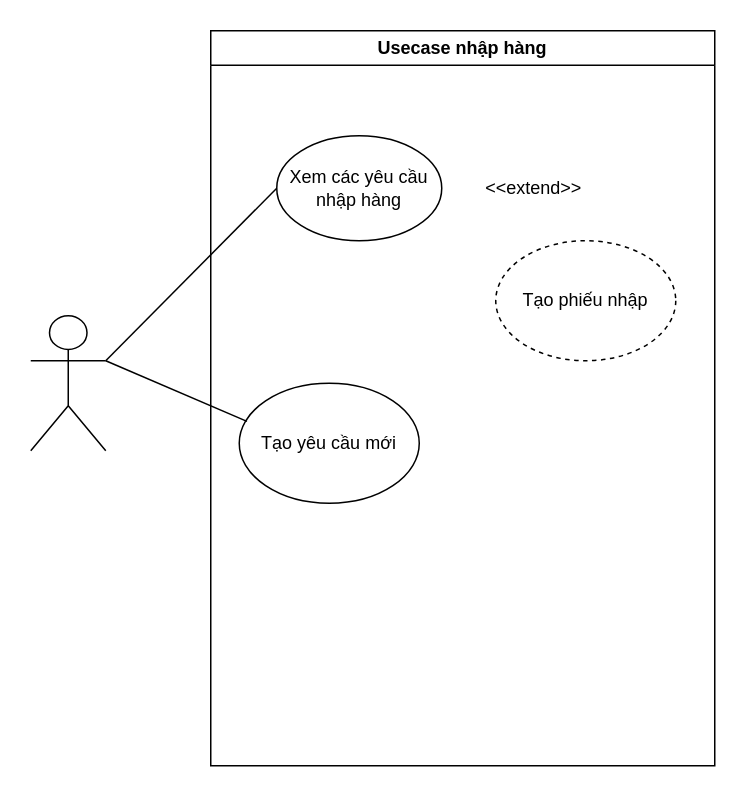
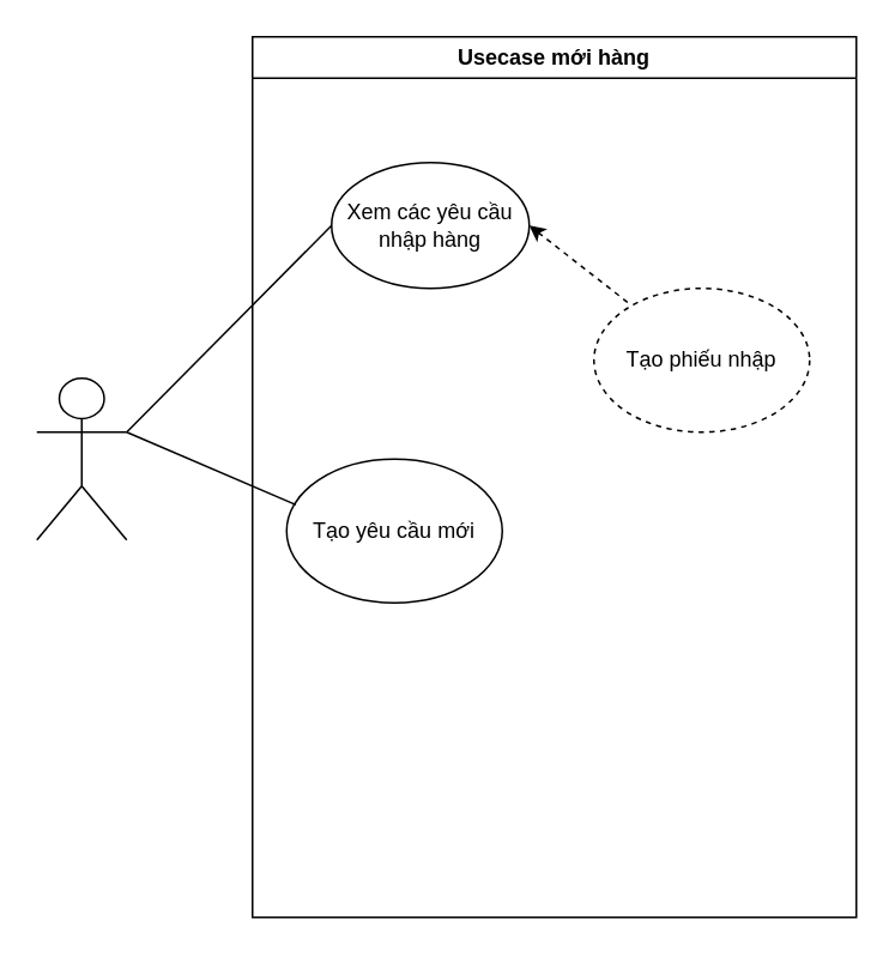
  <mxCell id="0" />
  <mxCell id="1" parent="0" />
- <mxCell id="2" value="Usecase nhập hàng" style="swimlane;whiteSpace=wrap;html=1;" vertex="1" parent="1"><mxGeometry x="140" y="20" width="336" height="490" as="geometry" /></mxCell>
+ <mxCell id="2" value="Usecase mới hàng" style="swimlane;whiteSpace=wrap;html=1;" vertex="1" parent="1"><mxGeometry x="140" y="20" width="336" height="490" as="geometry" /></mxCell>
+ <mxCell id="3" style="edgeStyle=none;rounded=0;orthogonalLoop=1;jettySize=auto;html=1;exitX=1;exitY=0.5;exitDx=0;exitDy=0;endArrow=none;endFill=0;startArrow=classic;startFill=1;dashed=1;" edge="1" parent="2" source="4" target="6"><mxGeometry relative="1" as="geometry" /></mxCell>
  <mxCell id="4" value="Xem các yêu cầu nhập hàng" style="ellipse;whiteSpace=wrap;html=1;" vertex="1" parent="2"><mxGeometry x="44" y="70" width="110" height="70" as="geometry" /></mxCell>
  <mxCell id="5" value="Tạo yêu cầu mới" style="ellipse;whiteSpace=wrap;html=1;" vertex="1" parent="2"><mxGeometry x="19" y="235" width="120" height="80" as="geometry" /></mxCell>
  <mxCell id="6" value="Tạo phiếu nhập" style="ellipse;whiteSpace=wrap;html=1;dashed=1;" vertex="1" parent="2"><mxGeometry x="190" y="140" width="120" height="80" as="geometry" /></mxCell>
- <mxCell id="7" value="&amp;lt;&amp;lt;extend&amp;gt;&amp;gt;" style="text;html=1;align=center;verticalAlign=middle;resizable=0;points=[];autosize=1;strokeColor=none;fillColor=none;" vertex="1" parent="2"><mxGeometry x="170" y="90" width="90" height="30" as="geometry" /></mxCell>
  <mxCell id="8" style="rounded=0;orthogonalLoop=1;jettySize=auto;html=1;exitX=1;exitY=0.333;exitDx=0;exitDy=0;exitPerimeter=0;entryX=0;entryY=0.5;entryDx=0;entryDy=0;endArrow=none;endFill=0;" edge="1" parent="1" source="10" target="4"><mxGeometry relative="1" as="geometry" /></mxCell>
  <mxCell id="9" style="edgeStyle=none;rounded=0;orthogonalLoop=1;jettySize=auto;html=1;exitX=1;exitY=0.333;exitDx=0;exitDy=0;exitPerimeter=0;entryX=0.043;entryY=0.318;entryDx=0;entryDy=0;entryPerimeter=0;endArrow=none;endFill=0;" edge="1" parent="1" source="10" target="5"><mxGeometry relative="1" as="geometry" /></mxCell>
  <mxCell id="10" value="" style="shape=umlActor;verticalLabelPosition=bottom;verticalAlign=top;html=1;outlineConnect=0;" vertex="1" parent="1"><mxGeometry x="20" y="210" width="50" height="90" as="geometry" /></mxCell>
